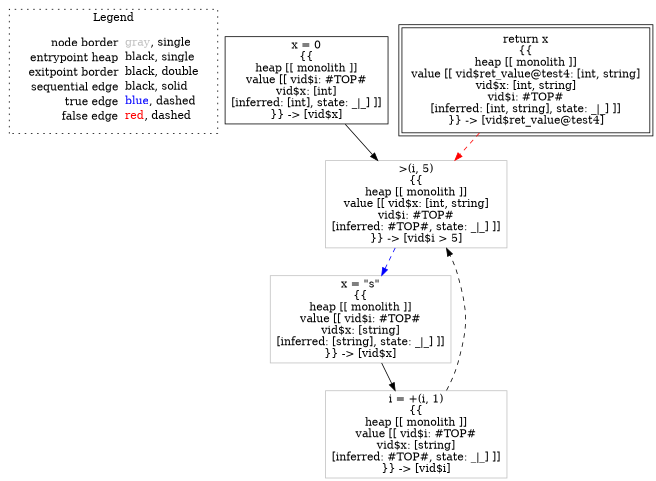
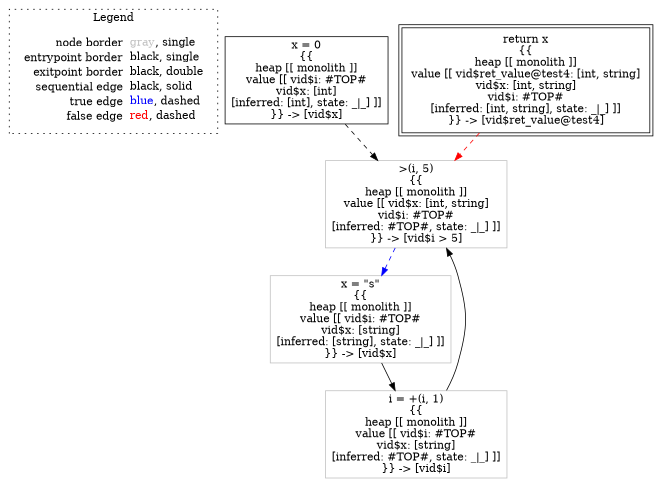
  digraph {
    node [shape=rect color=gray]
    edge [color=black]
-   n1 [label=<<table border="0" cellpadding="2" cellspacing="0" cellborder="0"><tr><td align="right">node border&nbsp;</td><td align="left"><font color="gray">gray</font>, single</td></tr><tr><td align="right">entrypoint heap&nbsp;</td><td align="left"><font color="black">black</font>, single</td></tr><tr><td align="right">exitpoint border&nbsp;</td><td align="left"><font color="black">black</font>, double</td></tr><tr><td align="right">sequential edge&nbsp;</td><td align="left"><font color="black">black</font>, solid</td></tr><tr><td align="right">true edge&nbsp;</td><td align="left"><font color="blue">blue</font>, dashed</td></tr><tr><td align="right">false edge&nbsp;</td><td align="left"><font color="red">red</font>, dashed</td></tr></table>> shape=plaintext color=""]
+   n1 [label=<<table border="0" cellpadding="2" cellspacing="0" cellborder="0"><tr><td align="right">node border&nbsp;</td><td align="left"><font color="gray">gray</font>, single</td></tr><tr><td align="right">entrypoint border&nbsp;</td><td align="left"><font color="black">black</font>, single</td></tr><tr><td align="right">exitpoint border&nbsp;</td><td align="left"><font color="black">black</font>, double</td></tr><tr><td align="right">sequential edge&nbsp;</td><td align="left"><font color="black">black</font>, solid</td></tr><tr><td align="right">true edge&nbsp;</td><td align="left"><font color="blue">blue</font>, dashed</td></tr><tr><td align="right">false edge&nbsp;</td><td align="left"><font color="red">red</font>, dashed</td></tr></table>> shape=plaintext color=""]
    n2 [color=black label=<x = 0<BR/>{{<BR/>heap [[ monolith ]]<BR/>value [[ vid$i: #TOP#<BR/>vid$x: [int]<BR/>[inferred: [int], state: _|_] ]]<BR/>}} -&gt; [vid$x]>]
    n3 [label=<&gt;(i, 5)<BR/>{{<BR/>heap [[ monolith ]]<BR/>value [[ vid$x: [int, string]<BR/>vid$i: #TOP#<BR/>[inferred: #TOP#, state: _|_] ]]<BR/>}} -&gt; [vid$i &gt; 5]>]
    n4 [label=<x = &quot;s&quot;<BR/>{{<BR/>heap [[ monolith ]]<BR/>value [[ vid$i: #TOP#<BR/>vid$x: [string]<BR/>[inferred: [string], state: _|_] ]]<BR/>}} -&gt; [vid$x]>]
    n5 [label=<i = +(i, 1)<BR/>{{<BR/>heap [[ monolith ]]<BR/>value [[ vid$i: #TOP#<BR/>vid$x: [string]<BR/>[inferred: #TOP#, state: _|_] ]]<BR/>}} -&gt; [vid$i]>]
    n6 [color=black label=<return x<BR/>{{<BR/>heap [[ monolith ]]<BR/>value [[ vid$ret_value@test4: [int, string]<BR/>vid$x: [int, string]<BR/>vid$i: #TOP#<BR/>[inferred: [int, string], state: _|_] ]]<BR/>}} -&gt; [vid$ret_value@test4]> peripheries=2]
    subgraph cluster_1 {
      label=Legend
      style=dotted
      n1
    }
-   n2 -> n3
+   n2 -> n3 [style=dashed]
    n3 -> n4 [color=blue style=dashed]
    n4 -> n5
-   n5 -> n3 [style=dashed]
+   n5 -> n3
    n6 -> n3 [color=red style=dashed]
  }
